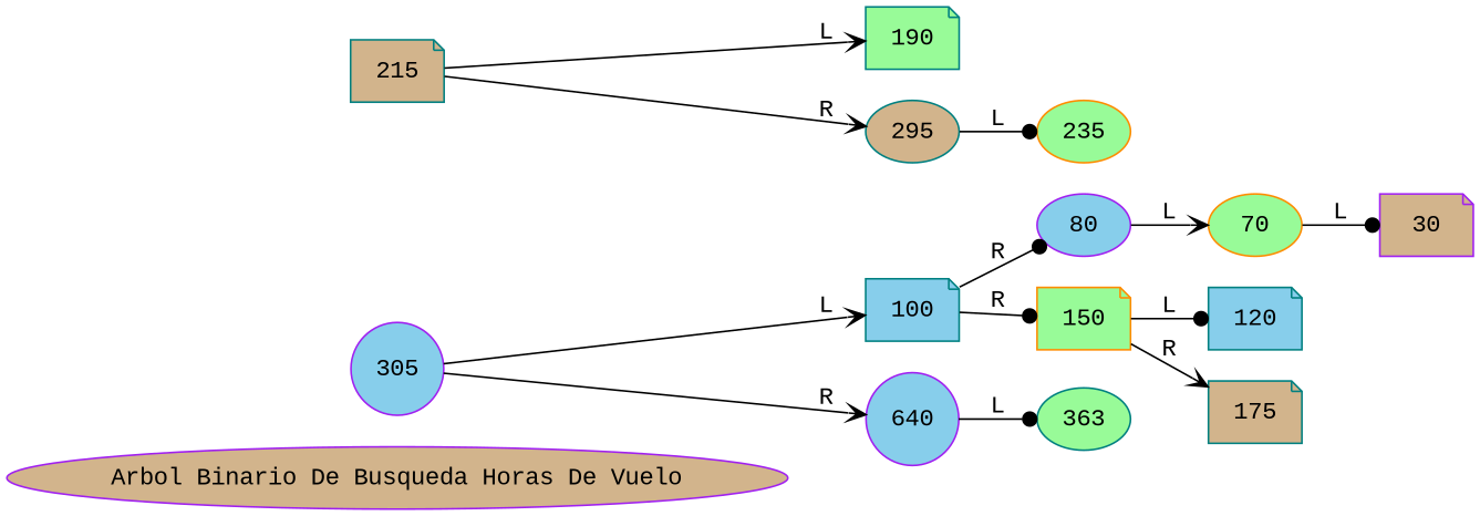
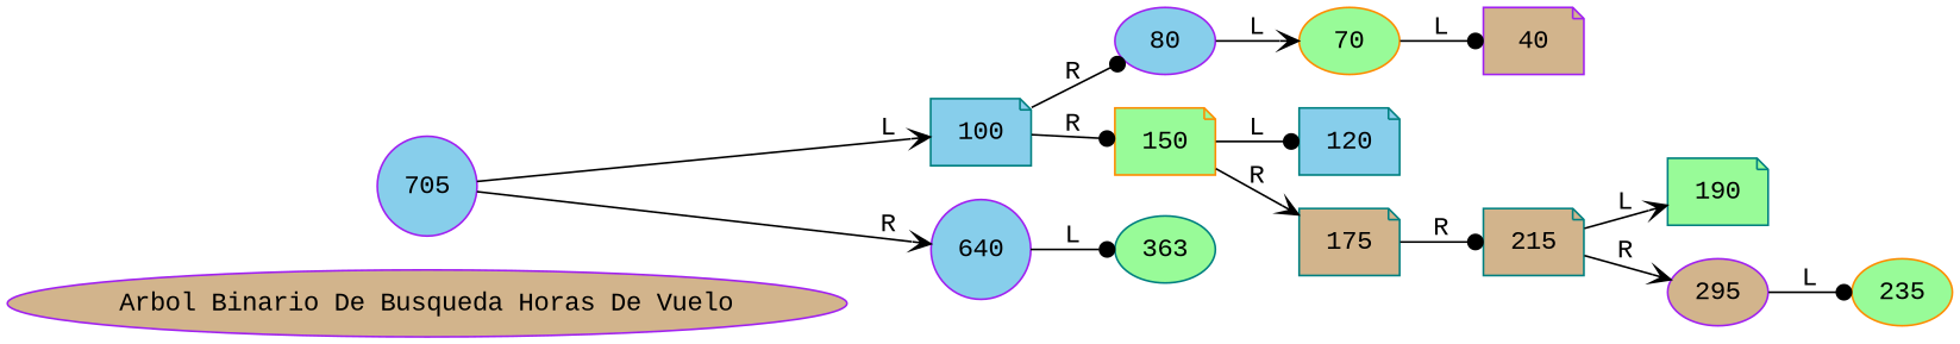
  digraph {
    rankdir=LR
    node [color=purple fillcolor=tan fontname="Courier New" shape=note style=filled]
    edge [arrowhead=dot fontname="Courier New"]
    n1 [label="Arbol Binario De Busqueda Horas De Vuelo" shape=ellipse]
-   305 [fillcolor=skyblue shape=circle]
+   305 [fillcolor=skyblue shape=circle label=705]
    100 [color=teal fillcolor=skyblue]
    640 [fillcolor=skyblue shape=circle]
    80 [fillcolor=skyblue shape=ellipse]
    150 [color=darkorange fillcolor=palegreen]
    n7 [color=teal fillcolor=palegreen label=363 shape=ellipse]
    70 [color=darkorange fillcolor=palegreen shape=ellipse]
    120 [color=teal fillcolor=skyblue]
    175 [color=teal]
-   40 [label=30]
+   40
    215 [color=teal]
    190 [color=teal fillcolor=palegreen]
-   295 [color=teal shape=ellipse]
+   295 [shape=ellipse]
    235 [color=darkorange fillcolor=palegreen shape=ellipse]
    305 -> 100 [arrowhead=vee label=L]
    305 -> 640 [arrowhead=vee label=R]
    100 -> 80 [label=R]
    100 -> 150 [label=R]
    640 -> n7 [label=L]
    80 -> 70 [arrowhead=vee label=L]
    150 -> 120 [label=L]
    150 -> 175 [arrowhead=vee label=R]
    70 -> 40 [label=L]
+   175 -> 215 [label=R]
    215 -> 190 [arrowhead=vee label=L]
    215 -> 295 [arrowhead=vee label=R]
    295 -> 235 [label=L]
  }
